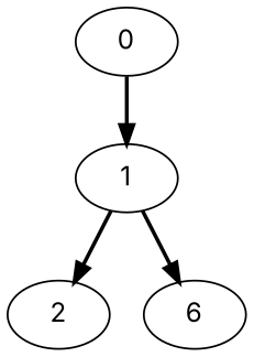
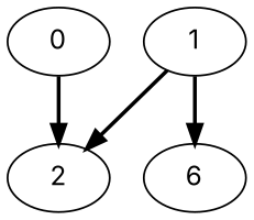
  digraph {
    fontname=Inter
    rankdir=TB
    node [fontname=Inter]
    edge [fontname=Inter style=bold]
    0
    1
    2
    n4 [label=6]
-   0 -> 1
+   0 -> 2
    1 -> 2
    1 -> n4
  }
